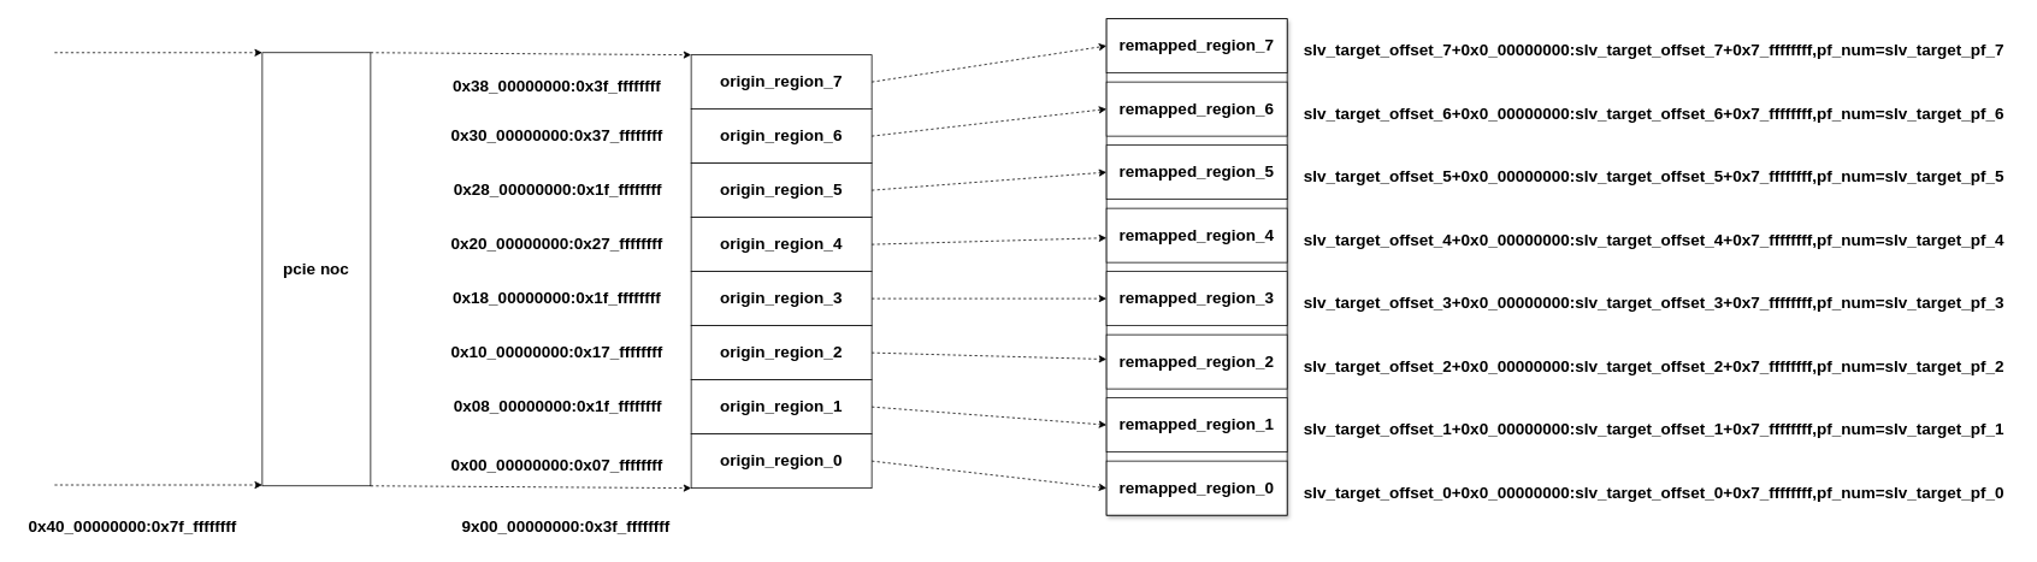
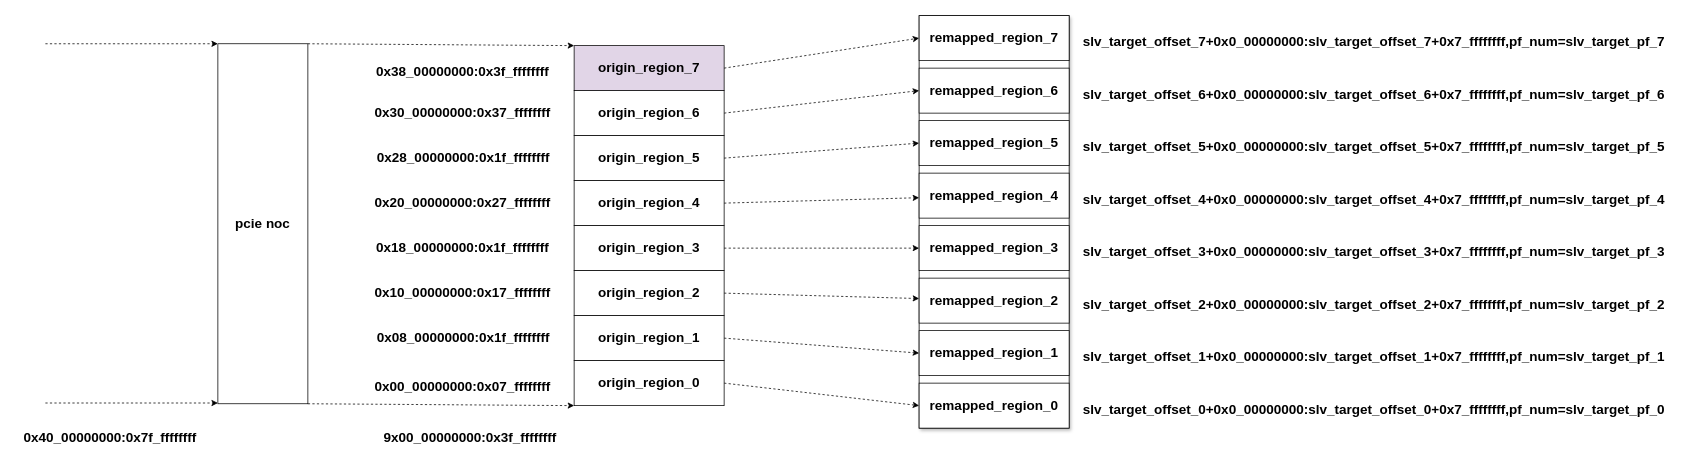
  <mxCell id="0" />
  <mxCell id="1" parent="0" />
  <mxCell id="2" value="" style="rounded=0;whiteSpace=wrap;html=1;shadow=1;fontSize=18;fontStyle=1" parent="1" vertex="1"><mxGeometry x="1225" y="20" width="200" height="550" as="geometry" /></mxCell>
  <mxCell id="3" style="rounded=0;orthogonalLoop=1;jettySize=auto;html=1;exitX=1;exitY=0;exitDx=0;exitDy=0;entryX=0;entryY=0;entryDx=0;entryDy=0;dashed=1;fontSize=18;fontStyle=1" parent="1" source="5" target="9" edge="1"><mxGeometry relative="1" as="geometry" /></mxCell>
  <mxCell id="4" style="rounded=0;orthogonalLoop=1;jettySize=auto;html=1;exitX=1;exitY=1;exitDx=0;exitDy=0;entryX=0;entryY=1;entryDx=0;entryDy=0;dashed=1;fontSize=18;fontStyle=1" parent="1" source="5" target="21" edge="1"><mxGeometry relative="1" as="geometry" /></mxCell>
  <mxCell id="5" value="pcie noc" style="rounded=0;whiteSpace=wrap;html=1;fontSize=18;fontStyle=1" parent="1" vertex="1"><mxGeometry x="290" y="57.5" width="120" height="480" as="geometry" /></mxCell>
  <mxCell id="6" style="rounded=0;orthogonalLoop=1;jettySize=auto;html=1;exitX=1;exitY=0.5;exitDx=0;exitDy=0;entryX=0;entryY=0.5;entryDx=0;entryDy=0;dashed=1;fontSize=18;fontStyle=1" parent="1" source="7" target="22" edge="1"><mxGeometry relative="1" as="geometry" /></mxCell>
  <mxCell id="7" value="origin_region_6" style="rounded=0;whiteSpace=wrap;html=1;fontSize=18;fontStyle=1" parent="1" vertex="1"><mxGeometry x="765" y="120" width="200" height="60" as="geometry" /></mxCell>
  <mxCell id="8" style="rounded=0;orthogonalLoop=1;jettySize=auto;html=1;exitX=1;exitY=0.5;exitDx=0;exitDy=0;entryX=0;entryY=0.5;entryDx=0;entryDy=0;dashed=1;fontSize=18;fontStyle=1" parent="1" source="9" target="23" edge="1"><mxGeometry relative="1" as="geometry" /></mxCell>
- <mxCell id="9" value="origin_region_7" style="rounded=0;whiteSpace=wrap;html=1;fontSize=18;fontStyle=1" parent="1" vertex="1"><mxGeometry x="765" y="60" width="200" height="60" as="geometry" /></mxCell>
+ <mxCell id="9" value="origin_region_7" style="rounded=0;whiteSpace=wrap;html=1;fontSize=18;fontStyle=1;fillColor=#e1d5e7;" parent="1" vertex="1"><mxGeometry x="765" y="60" width="200" height="60" as="geometry" /></mxCell>
  <mxCell id="10" style="rounded=0;orthogonalLoop=1;jettySize=auto;html=1;exitX=1;exitY=0.5;exitDx=0;exitDy=0;entryX=0;entryY=0.5;entryDx=0;entryDy=0;dashed=1;fontSize=18;fontStyle=1" parent="1" source="11" target="24" edge="1"><mxGeometry relative="1" as="geometry" /></mxCell>
  <mxCell id="11" value="origin_region_5" style="rounded=0;whiteSpace=wrap;html=1;fontSize=18;fontStyle=1" parent="1" vertex="1"><mxGeometry x="765" y="180" width="200" height="60" as="geometry" /></mxCell>
  <mxCell id="12" style="rounded=0;orthogonalLoop=1;jettySize=auto;html=1;exitX=1;exitY=0.5;exitDx=0;exitDy=0;dashed=1;fontSize=18;fontStyle=1" parent="1" source="13" target="25" edge="1"><mxGeometry relative="1" as="geometry" /></mxCell>
  <mxCell id="13" value="origin_region_4" style="rounded=0;whiteSpace=wrap;html=1;fontSize=18;fontStyle=1" parent="1" vertex="1"><mxGeometry x="765" y="240" width="200" height="60" as="geometry" /></mxCell>
  <mxCell id="14" style="rounded=0;orthogonalLoop=1;jettySize=auto;html=1;exitX=1;exitY=0.5;exitDx=0;exitDy=0;dashed=1;fontSize=18;fontStyle=1" parent="1" source="15" target="26" edge="1"><mxGeometry relative="1" as="geometry" /></mxCell>
  <mxCell id="15" value="origin_region_3" style="rounded=0;whiteSpace=wrap;html=1;fontSize=18;fontStyle=1" parent="1" vertex="1"><mxGeometry x="765" y="300" width="200" height="60" as="geometry" /></mxCell>
  <mxCell id="16" style="rounded=0;orthogonalLoop=1;jettySize=auto;html=1;exitX=1;exitY=0.5;exitDx=0;exitDy=0;dashed=1;fontSize=18;fontStyle=1" parent="1" source="17" target="27" edge="1"><mxGeometry relative="1" as="geometry" /></mxCell>
  <mxCell id="17" value="origin_region_2" style="rounded=0;whiteSpace=wrap;html=1;fontSize=18;fontStyle=1" parent="1" vertex="1"><mxGeometry x="765" y="360" width="200" height="60" as="geometry" /></mxCell>
  <mxCell id="18" style="rounded=0;orthogonalLoop=1;jettySize=auto;html=1;exitX=1;exitY=0.5;exitDx=0;exitDy=0;entryX=0;entryY=0.5;entryDx=0;entryDy=0;dashed=1;fontSize=18;fontStyle=1" parent="1" source="19" target="28" edge="1"><mxGeometry relative="1" as="geometry" /></mxCell>
  <mxCell id="19" value="origin_region_1" style="rounded=0;whiteSpace=wrap;html=1;fontSize=18;fontStyle=1" parent="1" vertex="1"><mxGeometry x="765" y="420" width="200" height="60" as="geometry" /></mxCell>
  <mxCell id="20" style="rounded=0;orthogonalLoop=1;jettySize=auto;html=1;exitX=1;exitY=0.5;exitDx=0;exitDy=0;entryX=0;entryY=0.5;entryDx=0;entryDy=0;dashed=1;fontSize=18;fontStyle=1" parent="1" source="21" target="29" edge="1"><mxGeometry relative="1" as="geometry" /></mxCell>
  <mxCell id="21" value="origin_region_0" style="rounded=0;whiteSpace=wrap;html=1;fontSize=18;fontStyle=1" parent="1" vertex="1"><mxGeometry x="765" y="480" width="200" height="60" as="geometry" /></mxCell>
  <mxCell id="22" value="remapped_region_6" style="rounded=0;whiteSpace=wrap;html=1;fontSize=18;fontStyle=1" parent="1" vertex="1"><mxGeometry x="1225" y="90" width="200" height="60" as="geometry" /></mxCell>
  <mxCell id="23" value="remapped_region_7" style="rounded=0;whiteSpace=wrap;html=1;fontSize=18;fontStyle=1" parent="1" vertex="1"><mxGeometry x="1225" y="20" width="200" height="60" as="geometry" /></mxCell>
  <mxCell id="24" value="remapped_region_5" style="rounded=0;whiteSpace=wrap;html=1;fontSize=18;fontStyle=1" parent="1" vertex="1"><mxGeometry x="1225" y="160" width="200" height="60" as="geometry" /></mxCell>
  <mxCell id="25" value="remapped_region_4" style="rounded=0;whiteSpace=wrap;html=1;fontSize=18;fontStyle=1" parent="1" vertex="1"><mxGeometry x="1225" y="230" width="200" height="60" as="geometry" /></mxCell>
  <mxCell id="26" value="remapped_region_3" style="rounded=0;whiteSpace=wrap;html=1;fontSize=18;fontStyle=1" parent="1" vertex="1"><mxGeometry x="1225" y="300" width="200" height="60" as="geometry" /></mxCell>
  <mxCell id="27" value="remapped_region_2" style="rounded=0;whiteSpace=wrap;html=1;fontSize=18;fontStyle=1" parent="1" vertex="1"><mxGeometry x="1225" y="370" width="200" height="60" as="geometry" /></mxCell>
  <mxCell id="28" value="remapped_region_1" style="rounded=0;whiteSpace=wrap;html=1;fontSize=18;fontStyle=1" parent="1" vertex="1"><mxGeometry x="1225" y="440" width="200" height="60" as="geometry" /></mxCell>
  <mxCell id="29" value="remapped_region_0" style="rounded=0;whiteSpace=wrap;html=1;fontSize=18;fontStyle=1" parent="1" vertex="1"><mxGeometry x="1225" y="510" width="200" height="60" as="geometry" /></mxCell>
  <mxCell id="30" value="" style="endArrow=classic;html=1;rounded=0;dashed=1;fontSize=18;fontStyle=1" parent="1" edge="1"><mxGeometry width="50" height="50" relative="1" as="geometry"><mxPoint x="60" y="57.5" as="sourcePoint" /><mxPoint x="290" y="57.5" as="targetPoint" /></mxGeometry></mxCell>
  <mxCell id="31" value="" style="endArrow=classic;html=1;rounded=0;dashed=1;fontSize=18;fontStyle=1" parent="1" edge="1"><mxGeometry width="50" height="50" relative="1" as="geometry"><mxPoint x="60" y="536.5" as="sourcePoint" /><mxPoint x="290" y="536.5" as="targetPoint" /></mxGeometry></mxCell>
  <mxCell id="32" value="0x40_00000000:0x7f_ffffffff" style="text;html=1;align=center;verticalAlign=middle;resizable=0;points=[];autosize=1;strokeColor=none;fillColor=none;fontSize=18;fontStyle=1" parent="1" vertex="1"><mxGeometry x="20" y="565.5" width="251" height="34" as="geometry" /></mxCell>
  <mxCell id="33" value="9x00_00000000:0x3f_ffffffff" style="text;html=1;align=center;verticalAlign=middle;resizable=0;points=[];autosize=1;strokeColor=none;fillColor=none;fontSize=18;fontStyle=1" parent="1" vertex="1"><mxGeometry x="500" y="565.5" width="251" height="34" as="geometry" /></mxCell>
  <mxCell id="34" value="0x00_00000000:0x07_ffffffff" style="text;html=1;align=center;verticalAlign=middle;resizable=0;points=[];autosize=1;strokeColor=none;fillColor=none;fontSize=18;fontStyle=1" parent="1" vertex="1"><mxGeometry x="488" y="498" width="255" height="34" as="geometry" /></mxCell>
  <mxCell id="35" value="0x08_00000000:0x1f_ffffffff" style="text;html=1;align=center;verticalAlign=middle;resizable=0;points=[];autosize=1;strokeColor=none;fillColor=none;fontSize=18;fontStyle=1" parent="1" vertex="1"><mxGeometry x="491" y="433" width="251" height="34" as="geometry" /></mxCell>
  <mxCell id="36" value="0x10_00000000:0x17_ffffffff" style="text;html=1;align=center;verticalAlign=middle;resizable=0;points=[];autosize=1;strokeColor=none;fillColor=none;fontSize=18;fontStyle=1" parent="1" vertex="1"><mxGeometry x="488" y="373" width="255" height="34" as="geometry" /></mxCell>
  <mxCell id="37" value="0x18_00000000:0x1f_ffffffff" style="text;html=1;align=center;verticalAlign=middle;resizable=0;points=[];autosize=1;strokeColor=none;fillColor=none;fontSize=18;fontStyle=1" parent="1" vertex="1"><mxGeometry x="490" y="313" width="251" height="34" as="geometry" /></mxCell>
  <mxCell id="38" value="0x20_00000000:0x27_ffffffff" style="text;html=1;align=center;verticalAlign=middle;resizable=0;points=[];autosize=1;strokeColor=none;fillColor=none;fontSize=18;fontStyle=1" parent="1" vertex="1"><mxGeometry x="488" y="253" width="255" height="34" as="geometry" /></mxCell>
  <mxCell id="39" value="0x28_00000000:0x1f_ffffffff" style="text;html=1;align=center;verticalAlign=middle;resizable=0;points=[];autosize=1;strokeColor=none;fillColor=none;fontSize=18;fontStyle=1" parent="1" vertex="1"><mxGeometry x="491" y="193" width="251" height="34" as="geometry" /></mxCell>
  <mxCell id="40" value="0x30_00000000:0x37_ffffffff" style="text;html=1;align=center;verticalAlign=middle;resizable=0;points=[];autosize=1;strokeColor=none;fillColor=none;fontSize=18;fontStyle=1" parent="1" vertex="1"><mxGeometry x="488" y="133" width="255" height="34" as="geometry" /></mxCell>
  <mxCell id="41" value="0x38_00000000:0x3f_ffffffff" style="text;html=1;align=center;verticalAlign=middle;resizable=0;points=[];autosize=1;strokeColor=none;fillColor=none;fontSize=18;fontStyle=1" parent="1" vertex="1"><mxGeometry x="490" y="78" width="251" height="34" as="geometry" /></mxCell>
  <mxCell id="42" value="slv_target_offset_7+0x0_00000000:slv_target_offset_7+0x7_ffffffff,pf_num=slv_target_pf_7" style="text;html=1;align=center;verticalAlign=middle;resizable=0;points=[];autosize=1;strokeColor=none;fillColor=none;fontSize=18;fontStyle=1" parent="1" vertex="1"><mxGeometry x="1427" y="38" width="807" height="34" as="geometry" /></mxCell>
  <mxCell id="43" value="slv_target_offset_0+0x0_00000000:slv_target_offset_0+0x7_ffffffff,pf_num=slv_target_pf_0" style="text;html=1;align=center;verticalAlign=middle;resizable=0;points=[];autosize=1;strokeColor=none;fillColor=none;fontSize=18;fontStyle=1" parent="1" vertex="1"><mxGeometry x="1427" y="528" width="807" height="34" as="geometry" /></mxCell>
  <mxCell id="44" value="slv_target_offset_1+0x0_00000000:slv_target_offset_1+0x7_ffffffff,pf_num=slv_target_pf_1" style="text;html=1;align=center;verticalAlign=middle;resizable=0;points=[];autosize=1;strokeColor=none;fillColor=none;fontSize=18;fontStyle=1" parent="1" vertex="1"><mxGeometry x="1427" y="458" width="807" height="34" as="geometry" /></mxCell>
  <mxCell id="45" value="slv_target_offset_2+0x0_00000000:slv_target_offset_2+0x7_ffffffff,pf_num=slv_target_pf_2" style="text;html=1;align=center;verticalAlign=middle;resizable=0;points=[];autosize=1;strokeColor=none;fillColor=none;fontSize=18;fontStyle=1" parent="1" vertex="1"><mxGeometry x="1427" y="388" width="807" height="34" as="geometry" /></mxCell>
  <mxCell id="46" value="slv_target_offset_3+0x0_00000000:slv_target_offset_3+0x7_ffffffff,pf_num=slv_target_pf_3" style="text;html=1;align=center;verticalAlign=middle;resizable=0;points=[];autosize=1;strokeColor=none;fillColor=none;fontSize=18;fontStyle=1" parent="1" vertex="1"><mxGeometry x="1427" y="318" width="807" height="34" as="geometry" /></mxCell>
  <mxCell id="47" value="slv_target_offset_4+0x0_00000000:slv_target_offset_4+0x7_ffffffff,pf_num=slv_target_pf_4" style="text;html=1;align=center;verticalAlign=middle;resizable=0;points=[];autosize=1;strokeColor=none;fillColor=none;fontSize=18;fontStyle=1" parent="1" vertex="1"><mxGeometry x="1427" y="248" width="807" height="34" as="geometry" /></mxCell>
  <mxCell id="48" value="slv_target_offset_5+0x0_00000000:slv_target_offset_5+0x7_ffffffff,pf_num=slv_target_pf_5" style="text;html=1;align=center;verticalAlign=middle;resizable=0;points=[];autosize=1;strokeColor=none;fillColor=none;fontSize=18;fontStyle=1" parent="1" vertex="1"><mxGeometry x="1427" y="178" width="807" height="34" as="geometry" /></mxCell>
  <mxCell id="49" value="slv_target_offset_6+0x0_00000000:slv_target_offset_6+0x7_ffffffff,pf_num=slv_target_pf_6" style="text;html=1;align=center;verticalAlign=middle;resizable=0;points=[];autosize=1;strokeColor=none;fillColor=none;fontSize=18;fontStyle=1" parent="1" vertex="1"><mxGeometry x="1427" y="108" width="807" height="34" as="geometry" /></mxCell>
